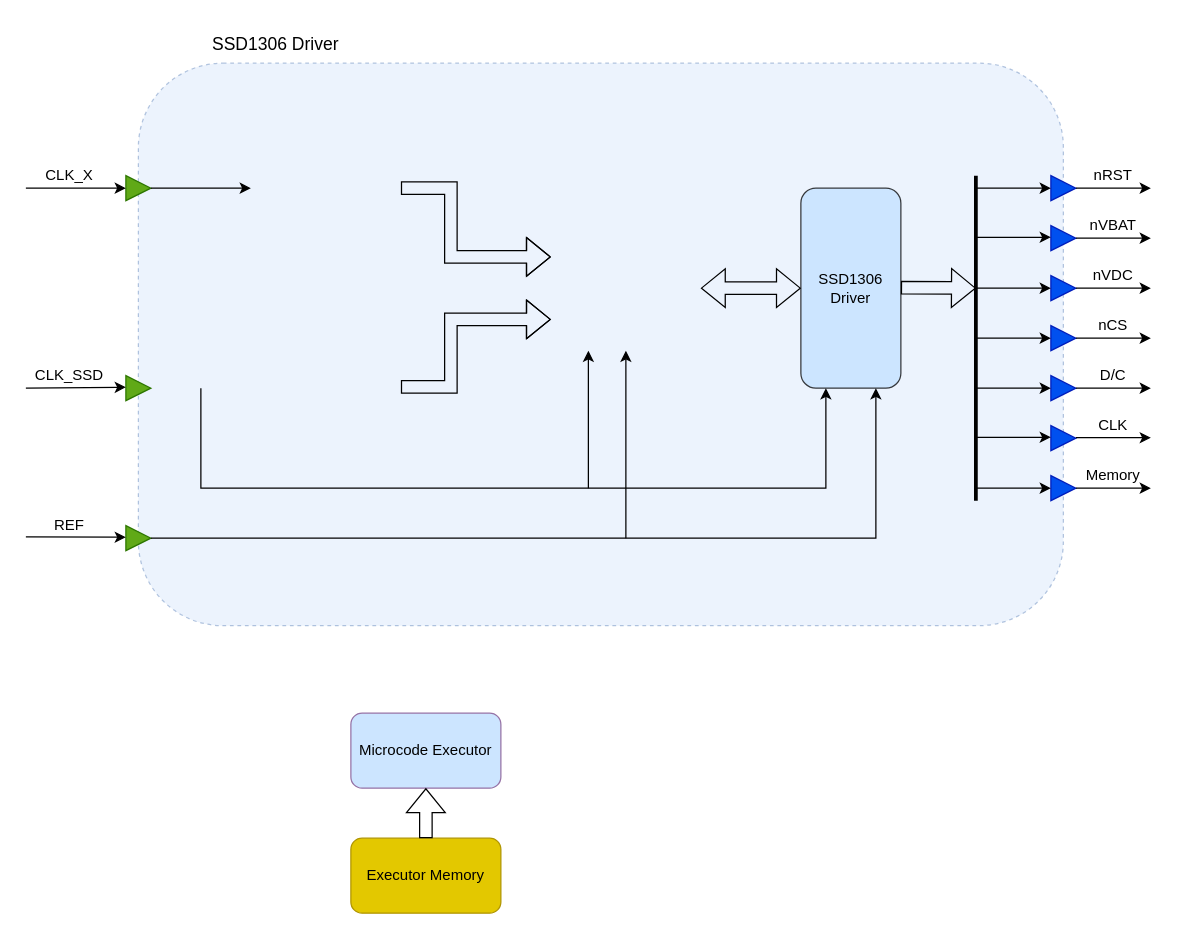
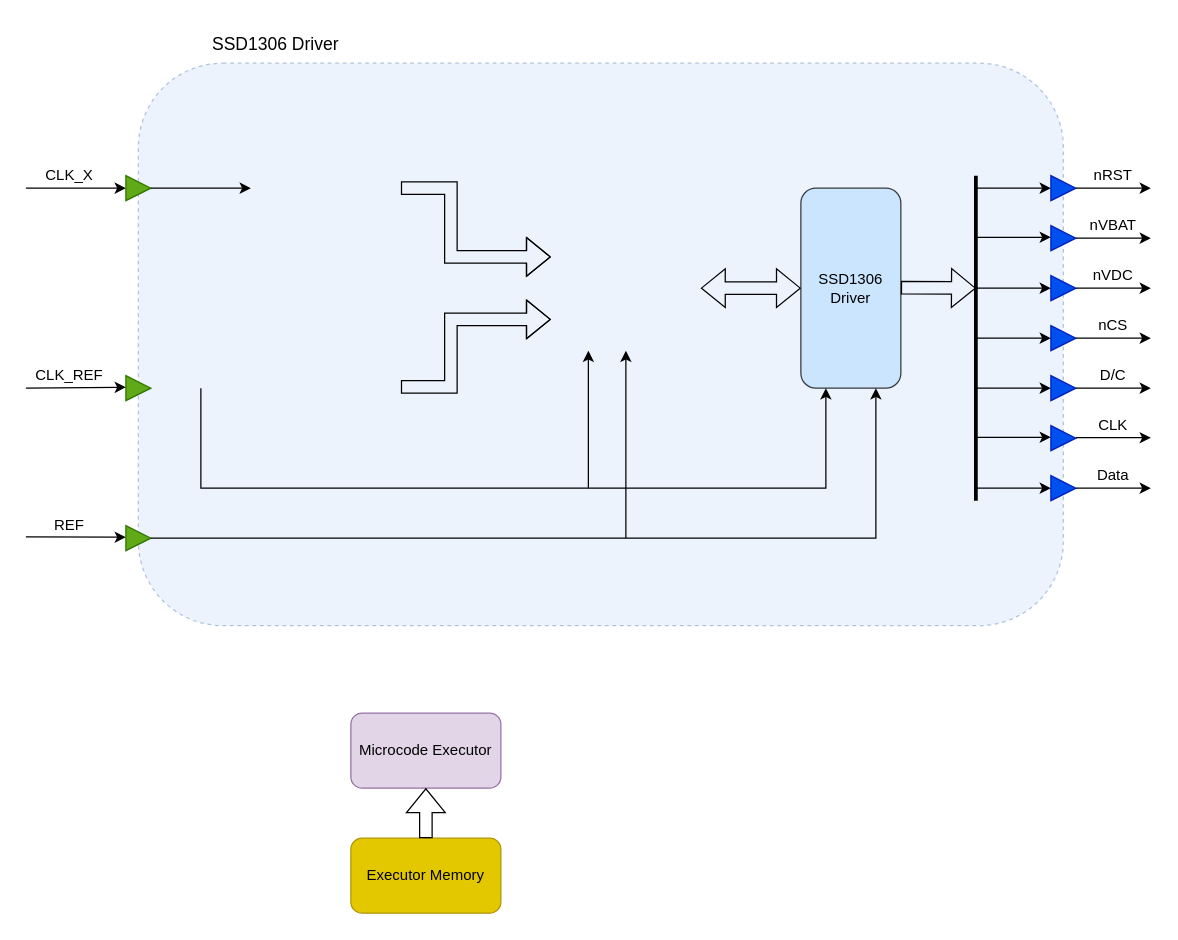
  <mxCell id="0" />
  <mxCell id="1" parent="0" />
  <mxCell id="2" value="" style="rounded=1;whiteSpace=wrap;html=1;fillColor=#dae8fc;dashed=1;strokeColor=#6c8ebf;opacity=50;" parent="1" vertex="1"><mxGeometry x="110" y="50" width="740" height="450" as="geometry" /></mxCell>
  <mxCell id="3" value="" style="triangle;whiteSpace=wrap;html=1;fillColor=#60a917;fontColor=#ffffff;strokeColor=#2D7600;" parent="1" vertex="1"><mxGeometry x="100" y="140" width="20" height="20" as="geometry" /></mxCell>
  <mxCell id="4" value="" style="triangle;whiteSpace=wrap;html=1;fillColor=#0050ef;fontColor=#ffffff;strokeColor=#001DBC;" parent="1" vertex="1"><mxGeometry x="840" y="140" width="20" height="20" as="geometry" /></mxCell>
  <mxCell id="5" value="" style="triangle;whiteSpace=wrap;html=1;fillColor=#0050ef;fontColor=#ffffff;strokeColor=#001DBC;" parent="1" vertex="1"><mxGeometry x="840" y="180" width="20" height="20" as="geometry" /></mxCell>
  <mxCell id="6" value="" style="triangle;whiteSpace=wrap;html=1;fillColor=#0050ef;fontColor=#ffffff;strokeColor=#001DBC;" parent="1" vertex="1"><mxGeometry x="840" y="220" width="20" height="20" as="geometry" /></mxCell>
  <mxCell id="7" value="" style="triangle;whiteSpace=wrap;html=1;fillColor=#0050ef;fontColor=#ffffff;strokeColor=#001DBC;" parent="1" vertex="1"><mxGeometry x="840" y="260" width="20" height="20" as="geometry" /></mxCell>
  <mxCell id="8" value="" style="triangle;whiteSpace=wrap;html=1;fillColor=#0050ef;fontColor=#ffffff;strokeColor=#001DBC;" parent="1" vertex="1"><mxGeometry x="840" y="300" width="20" height="20" as="geometry" /></mxCell>
  <mxCell id="9" value="" style="triangle;whiteSpace=wrap;html=1;fillColor=#0050ef;fontColor=#ffffff;strokeColor=#001DBC;" parent="1" vertex="1"><mxGeometry x="840" y="340" width="20" height="20" as="geometry" /></mxCell>
  <mxCell id="10" value="SSD1306&lt;div&gt;Driver&lt;/div&gt;" style="rounded=1;whiteSpace=wrap;html=1;fillColor=#cce5ff;strokeColor=#36393d;" parent="1" vertex="1"><mxGeometry x="640" y="150" width="80" height="160" as="geometry" /></mxCell>
  <mxCell id="11" value="nRST" style="text;html=1;align=center;verticalAlign=middle;whiteSpace=wrap;rounded=0;" parent="1" vertex="1"><mxGeometry x="860" y="130" width="60" height="20" as="geometry" /></mxCell>
  <mxCell id="12" value="nVBAT" style="text;html=1;align=center;verticalAlign=middle;whiteSpace=wrap;rounded=0;" parent="1" vertex="1"><mxGeometry x="860" y="170" width="60" height="20" as="geometry" /></mxCell>
  <mxCell id="13" value="nVDC" style="text;html=1;align=center;verticalAlign=middle;whiteSpace=wrap;rounded=0;" parent="1" vertex="1"><mxGeometry x="860" y="210" width="60" height="20" as="geometry" /></mxCell>
  <mxCell id="14" value="nCS" style="text;html=1;align=center;verticalAlign=middle;whiteSpace=wrap;rounded=0;" parent="1" vertex="1"><mxGeometry x="860" y="250" width="60" height="20" as="geometry" /></mxCell>
  <mxCell id="15" value="D/C" style="text;html=1;align=center;verticalAlign=middle;whiteSpace=wrap;rounded=0;" parent="1" vertex="1"><mxGeometry x="860" y="290" width="60" height="20" as="geometry" /></mxCell>
- <mxCell id="16" value="Memory" style="text;html=1;align=center;verticalAlign=middle;whiteSpace=wrap;rounded=0;" parent="1" vertex="1"><mxGeometry x="860" y="370" width="60" height="20" as="geometry" /></mxCell>
+ <mxCell id="16" value="Data" style="text;html=1;align=center;verticalAlign=middle;whiteSpace=wrap;rounded=0;" parent="1" vertex="1"><mxGeometry x="860" y="370" width="60" height="20" as="geometry" /></mxCell>
  <mxCell id="17" value="CLK" style="text;html=1;align=center;verticalAlign=middle;whiteSpace=wrap;rounded=0;" parent="1" vertex="1"><mxGeometry x="860" y="330" width="60" height="20" as="geometry" /></mxCell>
  <mxCell id="18" value="" style="triangle;whiteSpace=wrap;html=1;fillColor=#0050ef;fontColor=#ffffff;strokeColor=#001DBC;" parent="1" vertex="1"><mxGeometry x="840" y="380" width="20" height="20" as="geometry" /></mxCell>
  <mxCell id="19" value="Executor Memory" style="rounded=1;whiteSpace=wrap;html=1;fillColor=#e3c800;strokeColor=#B09500;fontColor=#000000;" parent="1" vertex="1"><mxGeometry x="280" y="670" width="120" height="60" as="geometry" /></mxCell>
- <mxCell id="20" value="Microcode Executor" style="rounded=1;whiteSpace=wrap;html=1;fillColor=#cce5ff;strokeColor=#9673a6;" parent="1" vertex="1"><mxGeometry x="280" y="570" width="120" height="60" as="geometry" /></mxCell>
+ <mxCell id="20" value="Microcode Executor" style="rounded=1;whiteSpace=wrap;html=1;fillColor=#e1d5e7;strokeColor=#9673a6;" parent="1" vertex="1"><mxGeometry x="280" y="570" width="120" height="60" as="geometry" /></mxCell>
  <mxCell id="21" value="" style="shape=flexArrow;endArrow=classic;html=1;rounded=0;entryX=0;entryY=0.25;entryDx=0;entryDy=0;" parent="1" edge="1"><mxGeometry width="50" height="50" relative="1" as="geometry"><mxPoint x="320" y="150" as="sourcePoint" /><mxPoint x="440" y="205" as="targetPoint" /><Array as="points"><mxPoint x="360" y="150" /><mxPoint x="360" y="205" /></Array></mxGeometry></mxCell>
  <mxCell id="22" value="" style="triangle;whiteSpace=wrap;html=1;fillColor=#60a917;fontColor=#ffffff;strokeColor=#2D7600;" parent="1" vertex="1"><mxGeometry x="100" y="300" width="20" height="20" as="geometry" /></mxCell>
  <mxCell id="23" value="" style="triangle;whiteSpace=wrap;html=1;fillColor=#60a917;fontColor=#ffffff;strokeColor=#2D7600;" parent="1" vertex="1"><mxGeometry x="100" y="420" width="20" height="20" as="geometry" /></mxCell>
  <mxCell id="24" value="CLK_X" style="text;html=1;align=center;verticalAlign=middle;whiteSpace=wrap;rounded=0;" parent="1" vertex="1"><mxGeometry x="20" y="130" width="70" height="20" as="geometry" /></mxCell>
  <mxCell id="25" value="REF" style="text;html=1;align=center;verticalAlign=middle;whiteSpace=wrap;rounded=0;" parent="1" vertex="1"><mxGeometry x="20" y="410" width="70" height="20" as="geometry" /></mxCell>
- <mxCell id="26" value="CLK_SSD" style="text;html=1;align=center;verticalAlign=middle;whiteSpace=wrap;rounded=0;" parent="1" vertex="1"><mxGeometry x="20" y="290" width="70" height="20" as="geometry" /></mxCell>
+ <mxCell id="26" value="CLK_REF" style="text;html=1;align=center;verticalAlign=middle;whiteSpace=wrap;rounded=0;" parent="1" vertex="1"><mxGeometry x="20" y="290" width="70" height="20" as="geometry" /></mxCell>
  <mxCell id="27" value="" style="shape=flexArrow;endArrow=classic;html=1;rounded=0;entryX=0;entryY=0.75;entryDx=0;entryDy=0;" parent="1" edge="1"><mxGeometry width="50" height="50" relative="1" as="geometry"><mxPoint x="320" y="309" as="sourcePoint" /><mxPoint x="440" y="255" as="targetPoint" /><Array as="points"><mxPoint x="360" y="309" /><mxPoint x="360" y="255" /></Array></mxGeometry></mxCell>
  <mxCell id="28" value="" style="shape=flexArrow;endArrow=classic;html=1;rounded=0;entryX=0;entryY=0.5;entryDx=0;entryDy=0;exitX=1;exitY=0.5;exitDx=0;exitDy=0;startArrow=block;" parent="1" target="10" edge="1"><mxGeometry width="50" height="50" relative="1" as="geometry"><mxPoint x="560" y="230" as="sourcePoint" /><mxPoint x="450" y="440" as="targetPoint" /></mxGeometry></mxCell>
  <mxCell id="29" value="" style="endArrow=classic;html=1;rounded=0;exitX=1;exitY=0.5;exitDx=0;exitDy=0;entryX=0;entryY=0.5;entryDx=0;entryDy=0;" parent="1" edge="1"><mxGeometry width="50" height="50" relative="1" as="geometry"><mxPoint x="120" y="150" as="sourcePoint" /><mxPoint x="200" y="150" as="targetPoint" /></mxGeometry></mxCell>
  <mxCell id="30" value="" style="endArrow=classic;html=1;rounded=0;exitX=1;exitY=0.5;exitDx=0;exitDy=0;" parent="1" source="23" edge="1"><mxGeometry width="50" height="50" relative="1" as="geometry"><mxPoint x="120" y="470" as="sourcePoint" /><mxPoint x="700" y="310" as="targetPoint" /><Array as="points"><mxPoint x="700" y="430" /></Array></mxGeometry></mxCell>
  <mxCell id="31" value="" style="endArrow=classic;html=1;rounded=0;entryX=0.5;entryY=1;entryDx=0;entryDy=0;" parent="1" edge="1"><mxGeometry width="50" height="50" relative="1" as="geometry"><mxPoint x="500" y="430" as="sourcePoint" /><mxPoint x="500" y="280" as="targetPoint" /></mxGeometry></mxCell>
  <mxCell id="32" value="" style="endArrow=classic;html=1;rounded=0;entryX=0.25;entryY=1;entryDx=0;entryDy=0;" parent="1" edge="1"><mxGeometry width="50" height="50" relative="1" as="geometry"><mxPoint x="470" y="390" as="sourcePoint" /><mxPoint x="470" y="280" as="targetPoint" /></mxGeometry></mxCell>
  <mxCell id="33" value="" style="endArrow=classic;html=1;rounded=0;entryX=0.25;entryY=1;entryDx=0;entryDy=0;" parent="1" target="10" edge="1"><mxGeometry width="50" height="50" relative="1" as="geometry"><mxPoint x="160" y="310" as="sourcePoint" /><mxPoint x="670" y="310" as="targetPoint" /><Array as="points"><mxPoint x="160" y="390" /><mxPoint x="660" y="390" /></Array></mxGeometry></mxCell>
  <mxCell id="34" value="" style="shape=flexArrow;endArrow=classic;html=1;rounded=0;exitX=1;exitY=0.5;exitDx=0;exitDy=0;" parent="1" edge="1"><mxGeometry width="50" height="50" relative="1" as="geometry"><mxPoint x="720" y="229.66" as="sourcePoint" /><mxPoint x="780" y="230" as="targetPoint" /></mxGeometry></mxCell>
  <mxCell id="35" value="" style="endArrow=classic;html=1;rounded=0;" parent="1" edge="1"><mxGeometry width="50" height="50" relative="1" as="geometry"><mxPoint x="780" y="230" as="sourcePoint" /><mxPoint x="840" y="230" as="targetPoint" /></mxGeometry></mxCell>
  <mxCell id="36" value="" style="endArrow=none;html=1;rounded=0;strokeWidth=3;" parent="1" edge="1"><mxGeometry width="50" height="50" relative="1" as="geometry"><mxPoint x="780" y="400" as="sourcePoint" /><mxPoint x="780" y="140" as="targetPoint" /></mxGeometry></mxCell>
  <mxCell id="37" value="" style="endArrow=classic;html=1;rounded=0;" parent="1" edge="1"><mxGeometry width="50" height="50" relative="1" as="geometry"><mxPoint x="780" y="270" as="sourcePoint" /><mxPoint x="840" y="270" as="targetPoint" /></mxGeometry></mxCell>
  <mxCell id="38" value="" style="endArrow=classic;html=1;rounded=0;" parent="1" edge="1"><mxGeometry width="50" height="50" relative="1" as="geometry"><mxPoint x="780" y="310" as="sourcePoint" /><mxPoint x="840" y="310" as="targetPoint" /></mxGeometry></mxCell>
  <mxCell id="39" value="" style="endArrow=classic;html=1;rounded=0;" parent="1" edge="1"><mxGeometry width="50" height="50" relative="1" as="geometry"><mxPoint x="780" y="349.31" as="sourcePoint" /><mxPoint x="840" y="349.31" as="targetPoint" /></mxGeometry></mxCell>
  <mxCell id="40" value="" style="endArrow=classic;html=1;rounded=0;" parent="1" edge="1"><mxGeometry width="50" height="50" relative="1" as="geometry"><mxPoint x="780" y="189.31" as="sourcePoint" /><mxPoint x="840" y="189.31" as="targetPoint" /></mxGeometry></mxCell>
  <mxCell id="41" value="" style="endArrow=classic;html=1;rounded=0;" parent="1" edge="1"><mxGeometry width="50" height="50" relative="1" as="geometry"><mxPoint x="780" y="150" as="sourcePoint" /><mxPoint x="840" y="150" as="targetPoint" /></mxGeometry></mxCell>
  <mxCell id="42" value="" style="endArrow=classic;html=1;rounded=0;" parent="1" edge="1"><mxGeometry width="50" height="50" relative="1" as="geometry"><mxPoint x="780" y="390" as="sourcePoint" /><mxPoint x="840" y="390" as="targetPoint" /></mxGeometry></mxCell>
  <mxCell id="43" value="" style="endArrow=classic;html=1;rounded=0;entryX=0;entryY=0.5;entryDx=0;entryDy=0;" parent="1" target="3" edge="1"><mxGeometry width="50" height="50" relative="1" as="geometry"><mxPoint x="20" y="150" as="sourcePoint" /><mxPoint x="-40" y="420" as="targetPoint" /></mxGeometry></mxCell>
  <mxCell id="44" value="" style="endArrow=classic;html=1;rounded=0;entryX=0;entryY=0.5;entryDx=0;entryDy=0;" parent="1" edge="1"><mxGeometry width="50" height="50" relative="1" as="geometry"><mxPoint x="20" y="310" as="sourcePoint" /><mxPoint x="100" y="309.31" as="targetPoint" /></mxGeometry></mxCell>
  <mxCell id="45" value="" style="endArrow=classic;html=1;rounded=0;entryX=0;entryY=0.5;entryDx=0;entryDy=0;" parent="1" edge="1"><mxGeometry width="50" height="50" relative="1" as="geometry"><mxPoint x="20" y="429" as="sourcePoint" /><mxPoint x="100" y="429.31" as="targetPoint" /></mxGeometry></mxCell>
  <mxCell id="46" value="" style="endArrow=classic;html=1;rounded=0;" parent="1" edge="1"><mxGeometry width="50" height="50" relative="1" as="geometry"><mxPoint x="860" y="390" as="sourcePoint" /><mxPoint x="920" y="390" as="targetPoint" /></mxGeometry></mxCell>
  <mxCell id="47" value="" style="endArrow=classic;html=1;rounded=0;" parent="1" edge="1"><mxGeometry width="50" height="50" relative="1" as="geometry"><mxPoint x="860" y="349.66" as="sourcePoint" /><mxPoint x="920" y="349.66" as="targetPoint" /></mxGeometry></mxCell>
  <mxCell id="48" value="" style="endArrow=classic;html=1;rounded=0;" parent="1" edge="1"><mxGeometry width="50" height="50" relative="1" as="geometry"><mxPoint x="860" y="310" as="sourcePoint" /><mxPoint x="920" y="310" as="targetPoint" /></mxGeometry></mxCell>
  <mxCell id="49" value="" style="endArrow=classic;html=1;rounded=0;" parent="1" edge="1"><mxGeometry width="50" height="50" relative="1" as="geometry"><mxPoint x="860" y="270" as="sourcePoint" /><mxPoint x="920" y="270" as="targetPoint" /></mxGeometry></mxCell>
  <mxCell id="50" value="" style="endArrow=classic;html=1;rounded=0;" parent="1" edge="1"><mxGeometry width="50" height="50" relative="1" as="geometry"><mxPoint x="860" y="230" as="sourcePoint" /><mxPoint x="920" y="230" as="targetPoint" /></mxGeometry></mxCell>
  <mxCell id="51" value="" style="endArrow=classic;html=1;rounded=0;" parent="1" edge="1"><mxGeometry width="50" height="50" relative="1" as="geometry"><mxPoint x="860" y="190" as="sourcePoint" /><mxPoint x="920" y="190" as="targetPoint" /></mxGeometry></mxCell>
  <mxCell id="52" value="" style="endArrow=classic;html=1;rounded=0;" parent="1" edge="1"><mxGeometry width="50" height="50" relative="1" as="geometry"><mxPoint x="860" y="150" as="sourcePoint" /><mxPoint x="920" y="150" as="targetPoint" /></mxGeometry></mxCell>
  <mxCell id="53" value="SSD1306 Driver" style="text;html=1;align=center;verticalAlign=middle;whiteSpace=wrap;rounded=0;fontSize=14;" parent="1" vertex="1"><mxGeometry x="160" y="20" width="120" height="30" as="geometry" /></mxCell>
  <mxCell id="54" value="" style="shape=flexArrow;endArrow=classic;html=1;rounded=0;exitX=0.5;exitY=0;exitDx=0;exitDy=0;" edge="1" parent="1" source="19" target="20"><mxGeometry width="50" height="50" relative="1" as="geometry"><mxPoint x="400" y="420" as="sourcePoint" /><mxPoint x="450" y="370" as="targetPoint" /></mxGeometry></mxCell>
